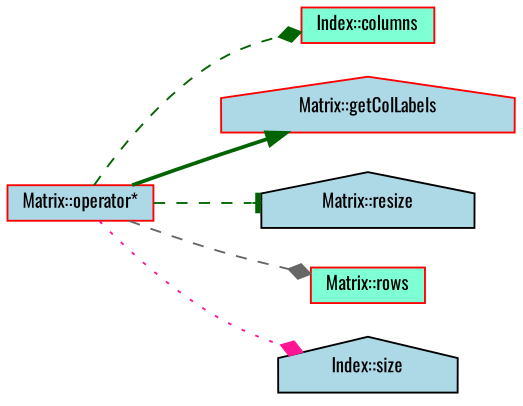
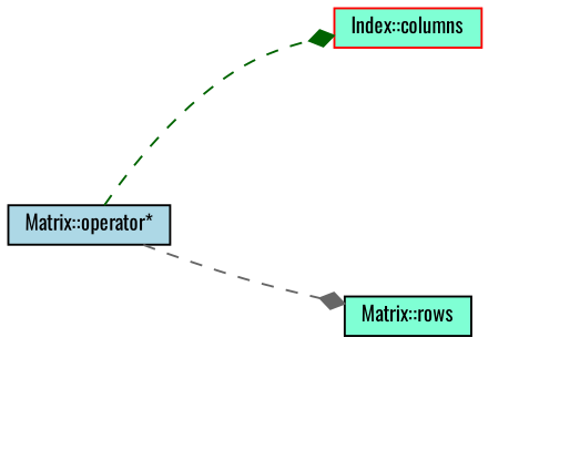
  digraph {
    fontname=Oswald
    rankdir=LR
    node [color=red fillcolor=lightblue fontname=Oswald fontsize=10 shape=box style=filled]
    edge [arrowhead=diamond color=darkgreen fontname=Oswald fontsize=10 labelfontname=Helvetica labelfontsize=10 style=dashed]
-   n1 [fontcolor=black height=0.2 label="Matrix::operator*" width=0.4]
+   n1 [color=black fontcolor=black height=0.2 label="Matrix::operator*" width=0.4]
    n2 [fillcolor=aquamarine height=0.2 label="Index::columns" width=0.4]
-   n3 [height=0.2 label="Matrix::getColLabels" shape=house width=0.4]
-   n4 [color=black height=0.2 label="Matrix::resize" shape=house width=0.4]
-   n5 [fillcolor=aquamarine height=0.2 label="Matrix::rows" width=0.4]
-   n6 [color=black height=0.2 label="Index::size" shape=house width=0.4]
+   n5 [color=black fillcolor=aquamarine height=0.2 label="Matrix::rows" width=0.4]
    n1 -> n2
-   n1 -> n3 [arrowhead=normal style=bold]
-   n1 -> n4 [arrowhead=tee]
    n1 -> n5 [color=gray40]
-   n1 -> n6 [color=deeppink style=dotted]
  }
